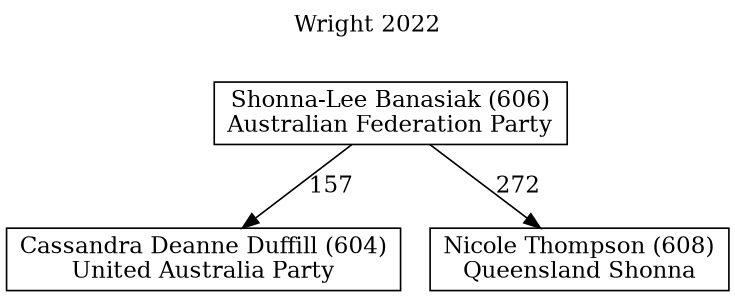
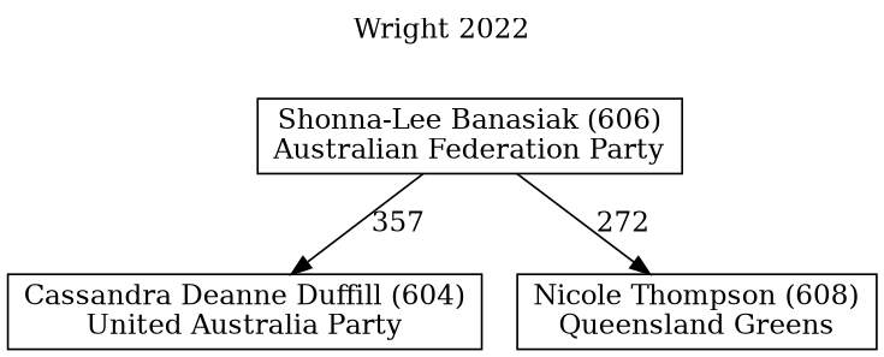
  digraph {
    label="Wright 2022"
    labelloc=t
    mclimit=10
    node [shape=box]
    n1 [label="Cassandra Deanne Duffill (604)\nUnited Australia Party"]
-   n2 [label="Nicole Thompson (608)\nQueensland Shonna"]
+   n2 [label="Nicole Thompson (608)\nQueensland Greens"]
    n3 [label="Shonna-Lee Banasiak (606)\nAustralian Federation Party"]
-   n3 -> n1 [label=157]
+   n3 -> n1 [label=357]
    n3 -> n2 [label=272]
  }
